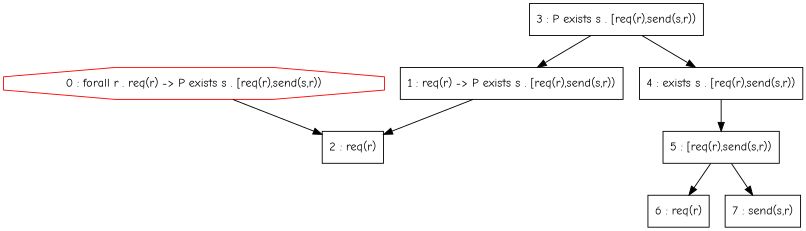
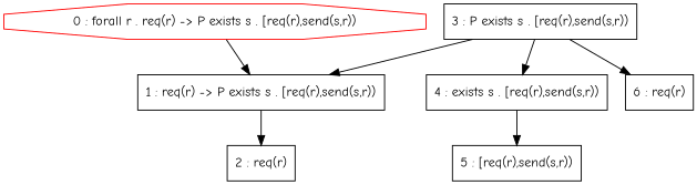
  digraph {
    fontname="Comic Neue"
    node [fontname="Comic Neue" shape=box]
    edge [fontname="Comic Neue"]
    n1 [color=red label="0 : forall r . req(r) -> P exists s . [req(r),send(s,r))" shape=octagon]
    n2 [label="1 : req(r) -> P exists s . [req(r),send(s,r))"]
    n3 [label="2 : req(r)"]
    n4 [label="3 : P exists s . [req(r),send(s,r))"]
    n5 [label="4 : exists s . [req(r),send(s,r))"]
    n6 [label="5 : [req(r),send(s,r))"]
    n7 [label="6 : req(r)"]
-   n8 [label="7 : send(s,r)"]
-   n1 -> n3
+   n1 -> n2
    n2 -> n3
    n4 -> n2
    n4 -> n5
    n5 -> n6
-   n6 -> n7
-   n6 -> n8
+   n4 -> n7
  }
